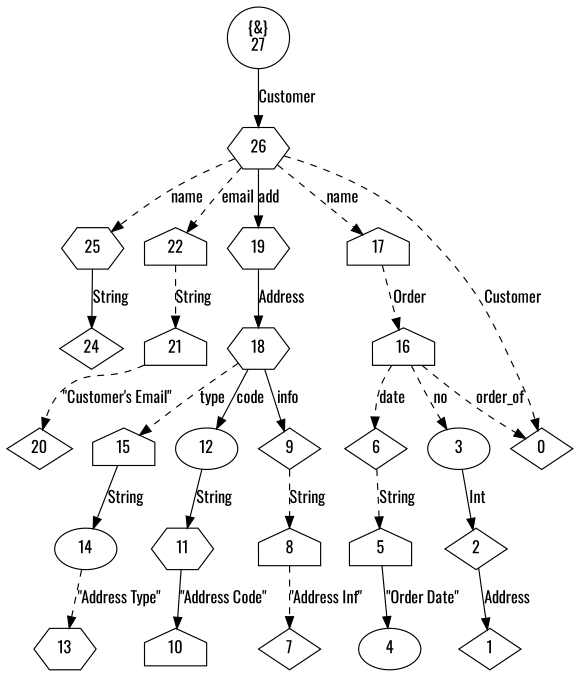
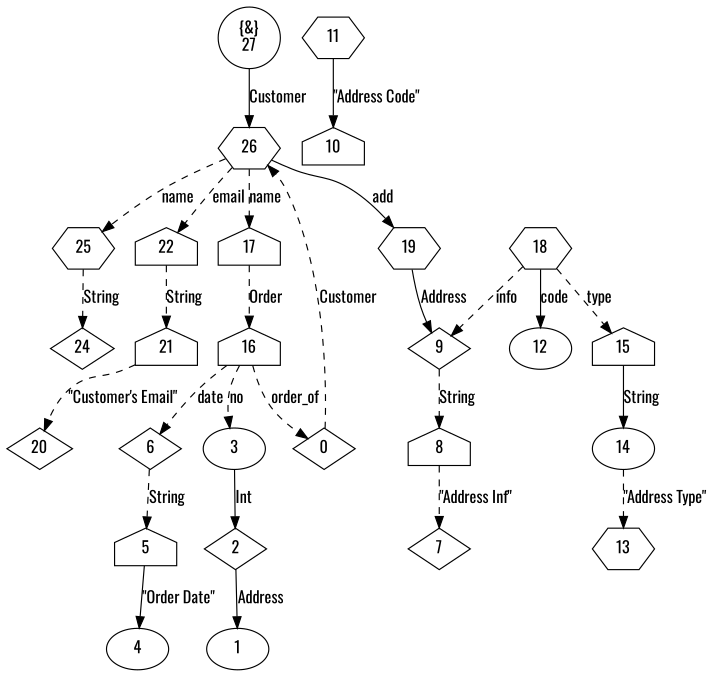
  digraph {
    fontname=Oswald
    node [fontname=Oswald shape=house]
    edge [fontname=Oswald style=dashed]
    27 [label="{&}\n\N" shape=ellipse]
    26 [shape=hexagon]
    25 [shape=hexagon]
    22
    19 [shape=hexagon]
    17
    24 [shape=diamond]
    21
    18 [shape=hexagon]
    16
    20 [shape=diamond]
    15
    12 [shape=ellipse]
    9 [shape=diamond]
    14 [shape=ellipse]
    11 [shape=hexagon]
    8
    6 [shape=diamond]
    3 [shape=ellipse]
    0 [shape=diamond]
    5
    2 [shape=diamond]
    13 [shape=hexagon]
    10
    7 [shape=diamond]
    4 [shape=ellipse]
-   1 [shape=diamond]
+   1 [shape=ellipse]
    27 -> 26 [label=Customer style=solid]
    26 -> 25 [label=name]
    26 -> 22 [label=email]
    26 -> 19 [label=add style=solid]
    26 -> 17 [label=name]
-   25 -> 24 [label=String style=solid]
+   25 -> 24 [label=String]
    22 -> 21 [label=String]
-   19 -> 18 [label=Address style=solid]
+   19 -> 9 [label=Address style=solid]
    17 -> 16 [label=Order]
    21 -> 20 [label="\"Customer's Email\""]
    18 -> 15 [label=type]
    18 -> 12 [label=code style=solid]
-   18 -> 9 [label=info style=solid]
+   18 -> 9 [label=info]
    16 -> 6 [label=date]
    16 -> 3 [label=no]
    16 -> 0 [label=order_of]
    15 -> 14 [label=String style=solid]
-   12 -> 11 [label=String style=solid]
    9 -> 8 [label=String]
    14 -> 13 [label="\"Address Type\""]
    11 -> 10 [label="\"Address Code\"" style=solid]
    8 -> 7 [label="\"Address Inf\""]
    6 -> 5 [label=String]
    3 -> 2 [label=Int style=solid]
-   26 -> 0 [label=Customer]
+   0 -> 26 [label=Customer]
    5 -> 4 [label="\"Order Date\"" style=solid]
    2 -> 1 [label=Address style=solid]
  }
